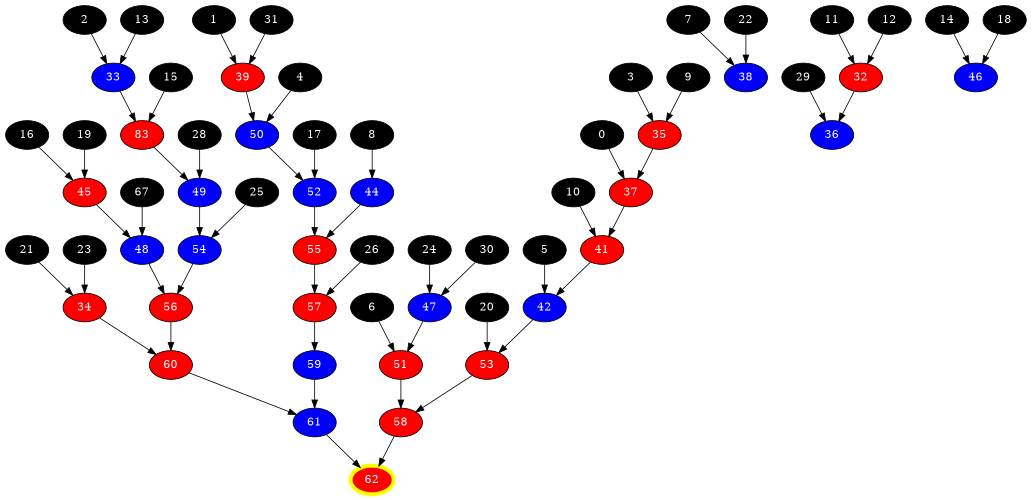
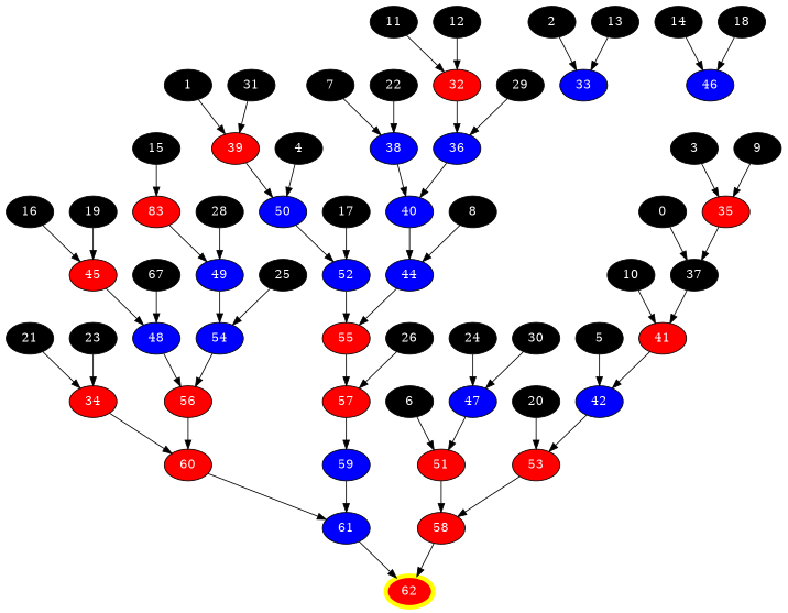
  digraph {
    node [fillcolor=black fontcolor=white style=filled]
-   37 [fillcolor=red]
+   37
    0
    41 [fillcolor=red]
    39 [fillcolor=red]
    1
    50 [fillcolor=blue]
    33 [fillcolor=blue]
    2
    n9 [fillcolor=red label=83]
    35 [fillcolor=red]
    3
    4
    52 [fillcolor=blue]
    42 [fillcolor=blue]
    5
    53 [fillcolor=red]
    51 [fillcolor=red]
    6
    58 [fillcolor=red]
    38 [fillcolor=blue]
    7
+   40 [fillcolor=blue]
    44 [fillcolor=blue]
    8
    55 [fillcolor=red]
    9
    10
    32 [fillcolor=red]
    11
    36 [fillcolor=blue]
    12
    13
    46 [fillcolor=blue]
    14
    15
    49 [fillcolor=blue]
    45 [fillcolor=red]
    16
    48 [fillcolor=blue]
    17
    18
    19
    20
    34 [fillcolor=red]
    21
    60 [fillcolor=red]
    22
    23
    47 [fillcolor=blue]
    24
    54 [fillcolor=blue]
    25
    56 [fillcolor=red]
    57 [fillcolor=red]
    26
    59 [fillcolor=blue]
    n57 [label=67]
    28
    29
    30
    31
    61 [fillcolor=blue]
    62 [color=yellow fillcolor=red penwidth=5]
    37 -> 41
    0 -> 37
    41 -> 42
    39 -> 50
    1 -> 39
    50 -> 52
-   33 -> n9
    2 -> 33
    n9 -> 49
    35 -> 37
    3 -> 35
    4 -> 50
    52 -> 55
    42 -> 53
    5 -> 42
    53 -> 58
    51 -> 58
    6 -> 51
    58 -> 62
+   38 -> 40
    7 -> 38
+   40 -> 44
    44 -> 55
    8 -> 44
    55 -> 57
    9 -> 35
    10 -> 41
    32 -> 36
    11 -> 32
+   36 -> 40
    12 -> 32
    13 -> 33
    14 -> 46
    15 -> n9
    49 -> 54
    45 -> 48
    16 -> 45
    48 -> 56
    17 -> 52
    18 -> 46
    19 -> 45
    20 -> 53
    34 -> 60
    21 -> 34
    60 -> 61
    22 -> 38
    23 -> 34
    47 -> 51
    24 -> 47
    54 -> 56
    25 -> 54
    56 -> 60
    57 -> 59
    26 -> 57
    59 -> 61
    n57 -> 48
    28 -> 49
    29 -> 36
    30 -> 47
    31 -> 39
    61 -> 62
  }
